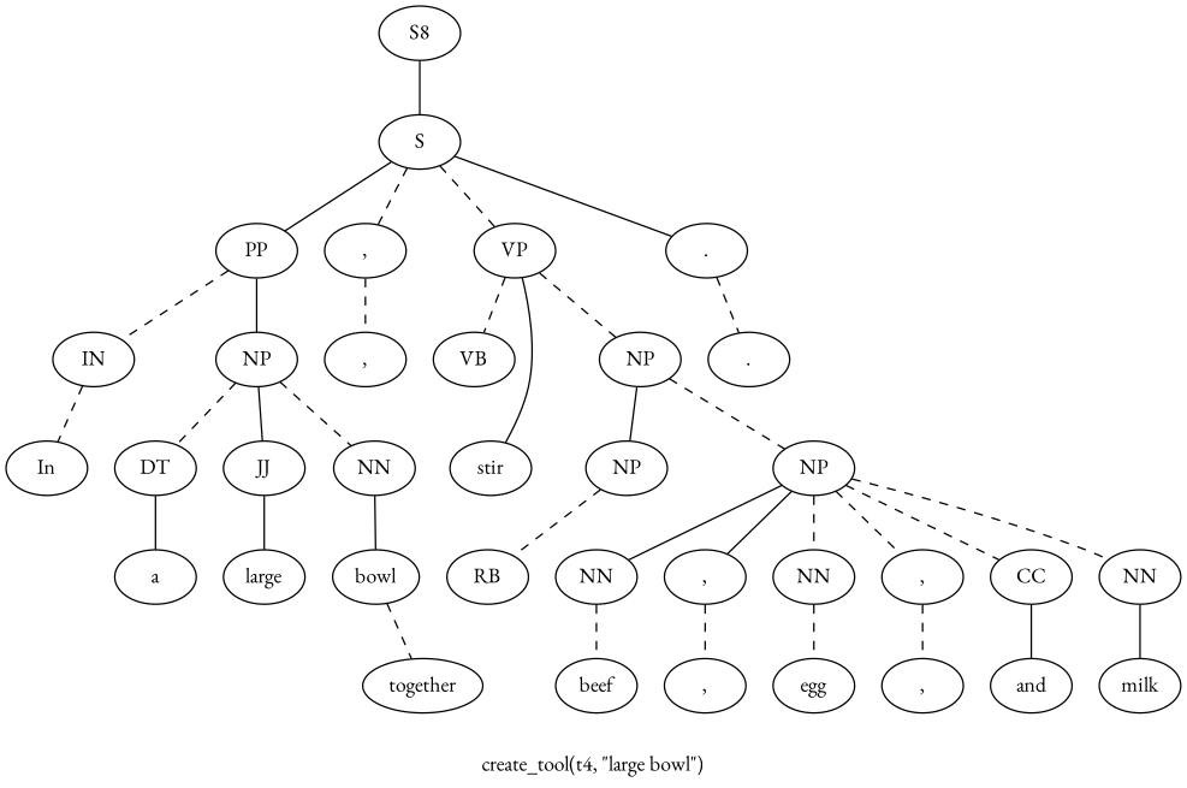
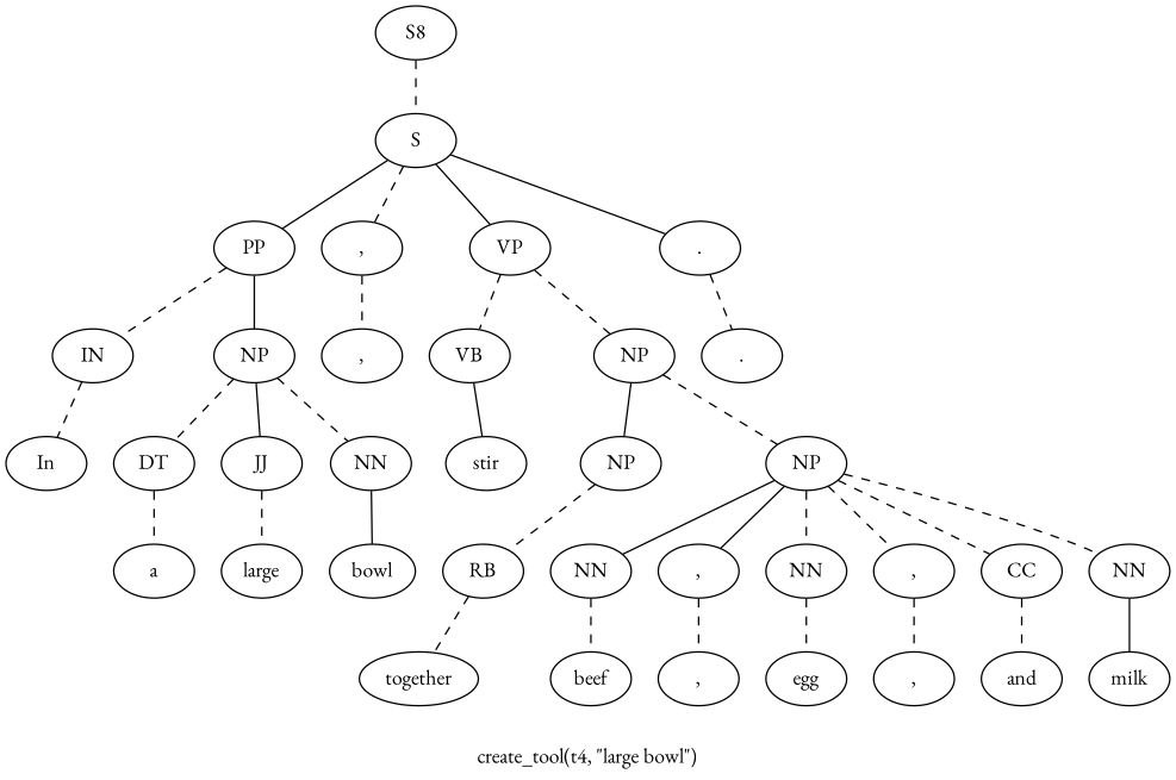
  graph {
    fontname="EB Garamond"
    label="create_tool(t4, \"large bowl\")"
    node [fontname="EB Garamond"]
    edge [fontname="EB Garamond" style=dashed]
    n1 [label=S8]
    n2 [label=S]
    n3 [label=PP]
    n4 [label=","]
    n5 [label=VP]
    n6 [label="."]
    n7 [label=IN]
    n8 [label=NP]
    n9 [label=","]
    n10 [label=VB]
    n11 [label=NP]
    n12 [label="."]
    n13 [label=In]
    n14 [label=DT]
    n15 [label=JJ]
    n16 [label=NN]
    n17 [label=a]
    n18 [label=large]
    n19 [label=bowl]
    n20 [label=stir]
    n21 [label=NP]
    n22 [label=NP]
    n23 [label=RB]
    n24 [label=NN]
    n25 [label=","]
    n26 [label=NN]
    n27 [label=","]
    n28 [label=CC]
    n29 [label=NN]
    n30 [label=together]
    n31 [label=beef]
    n32 [label=","]
    n33 [label=egg]
    n34 [label=","]
    n35 [label=and]
    n36 [label=milk]
-   n1 -- n2 [style=solid]
+   n1 -- n2
    n2 -- n3 [style=solid]
    n2 -- n4
-   n2 -- n5
+   n2 -- n5 [style=solid]
    n2 -- n6 [style=solid]
    n3 -- n7
    n3 -- n8 [style=solid]
    n4 -- n9
    n5 -- n10
    n5 -- n11
    n6 -- n12
    n7 -- n13
    n8 -- n14
    n8 -- n15 [style=solid]
    n8 -- n16
-   n5 -- n20 [style=solid]
+   n10 -- n20 [style=solid]
    n11 -- n21 [style=solid]
    n11 -- n22
-   n14 -- n17 [style=solid]
-   n15 -- n18 [style=solid]
+   n14 -- n17
+   n15 -- n18
    n16 -- n19 [style=solid]
    n21 -- n23
    n22 -- n24 [style=solid]
    n22 -- n25 [style=solid]
    n22 -- n26
    n22 -- n27
    n22 -- n28
    n22 -- n29
-   n19 -- n30
+   n23 -- n30
    n24 -- n31
    n25 -- n32
    n26 -- n33
    n27 -- n34
-   n28 -- n35 [style=solid]
+   n28 -- n35
    n29 -- n36 [style=solid]
  }
